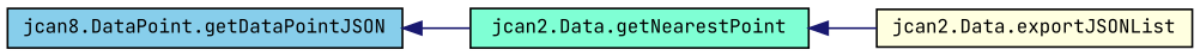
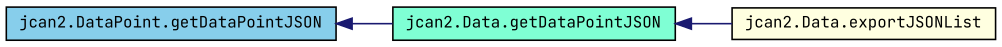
  digraph {
    fontname="JetBrains Mono"
    rankdir=LR
    node [color=black fontname="JetBrains Mono" fontsize=10 shape=record style=filled]
    edge [color=midnightblue dir=back fontname="JetBrains Mono" fontsize=10 labelfontname=Helvetica labelfontsize=10 style=solid]
-   n1 [fillcolor=skyblue fontcolor=black height=0.2 label="jcan8.DataPoint.getDataPointJSON" width=0.4]
-   n2 [fillcolor=aquamarine height=0.2 label="jcan2.Data.getNearestPoint" width=0.4]
+   n1 [fillcolor=skyblue fontcolor=black height=0.2 label="jcan2.DataPoint.getDataPointJSON" width=0.4]
+   n2 [fillcolor=aquamarine height=0.2 label="jcan2.Data.getDataPointJSON" width=0.4]
    n3 [fillcolor=lightyellow height=0.2 label="jcan2.Data.exportJSONList" width=0.4]
    n1 -> n2
    n2 -> n3
  }
